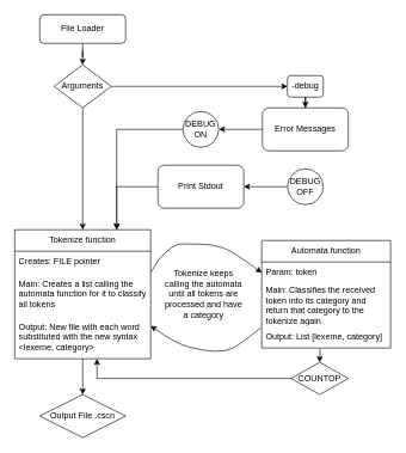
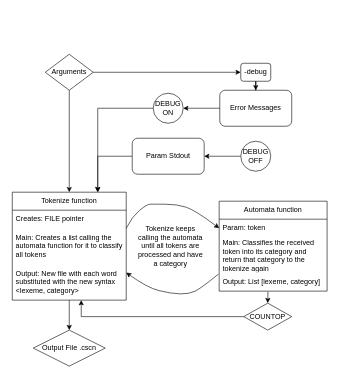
  <mxCell id="0" />
  <mxCell id="1" parent="0" />
- <mxCell id="2" value="File Loader" style="rounded=1;whiteSpace=wrap;html=1;fontSize=12;glass=0;strokeWidth=1;shadow=0;" vertex="1" parent="1"><mxGeometry x="55" y="20" width="120" height="40" as="geometry" /></mxCell>
  <mxCell id="3" value="Output File .cscn" style="rhombus;whiteSpace=wrap;html=1;" vertex="1" parent="1"><mxGeometry x="55" y="550" width="120" height="60" as="geometry" /></mxCell>
- <mxCell id="4" value="" style="edgeStyle=orthogonalEdgeStyle;rounded=0;orthogonalLoop=1;jettySize=auto;html=1;exitX=0.5;exitY=0;exitDx=0;exitDy=0;endArrow=none;endFill=0;startArrow=classic;startFill=1;" edge="1" parent="1" source="15" target="2"><mxGeometry relative="1" as="geometry" /></mxCell>
  <mxCell id="5" value="Tokenize function" style="swimlane;fontStyle=0;childLayout=stackLayout;horizontal=1;startSize=30;horizontalStack=0;resizeParent=1;resizeParentMax=0;resizeLast=0;collapsible=1;marginBottom=0;whiteSpace=wrap;html=1;" vertex="1" parent="1"><mxGeometry x="20" y="320" width="190" height="180" as="geometry" /></mxCell>
  <mxCell id="6" value="Creates: FILE pointer" style="text;strokeColor=none;fillColor=none;align=left;verticalAlign=middle;spacingLeft=4;spacingRight=4;overflow=hidden;points=[[0,0.5],[1,0.5]];portConstraint=eastwest;rotatable=0;whiteSpace=wrap;html=1;" vertex="1" parent="5"><mxGeometry y="30" width="190" height="30" as="geometry" /></mxCell>
  <mxCell id="7" value="Main: Creates a list calling the automata function for it to classify all tokens" style="text;strokeColor=none;fillColor=none;align=left;verticalAlign=middle;spacingLeft=4;spacingRight=4;overflow=hidden;points=[[0,0.5],[1,0.5]];portConstraint=eastwest;rotatable=0;whiteSpace=wrap;html=1;" vertex="1" parent="5"><mxGeometry y="60" width="190" height="60" as="geometry" /></mxCell>
  <mxCell id="8" value="Output:&amp;nbsp;New file with each word substituted with the new syntax &amp;lt;lexeme, category&amp;gt;" style="text;strokeColor=none;fillColor=none;align=left;verticalAlign=middle;spacingLeft=4;spacingRight=4;overflow=hidden;points=[[0,0.5],[1,0.5]];portConstraint=eastwest;rotatable=0;whiteSpace=wrap;html=1;" vertex="1" parent="5"><mxGeometry y="120" width="190" height="60" as="geometry" /></mxCell>
  <mxCell id="9" value="Automata function" style="swimlane;fontStyle=0;childLayout=stackLayout;horizontal=1;startSize=30;horizontalStack=0;resizeParent=1;resizeParentMax=0;resizeLast=0;collapsible=1;marginBottom=0;whiteSpace=wrap;html=1;" vertex="1" parent="1"><mxGeometry x="365" y="335" width="180" height="150" as="geometry" /></mxCell>
  <mxCell id="10" value="Param: token" style="text;strokeColor=none;fillColor=none;align=left;verticalAlign=middle;spacingLeft=4;spacingRight=4;overflow=hidden;points=[[0,0.5],[1,0.5]];portConstraint=eastwest;rotatable=0;whiteSpace=wrap;html=1;" vertex="1" parent="9"><mxGeometry y="30" width="180" height="30" as="geometry" /></mxCell>
  <mxCell id="11" value="Main: Classifies the received token into its category and return that category to the tokenize again" style="text;strokeColor=none;fillColor=none;align=left;verticalAlign=middle;spacingLeft=4;spacingRight=4;overflow=hidden;points=[[0,0.5],[1,0.5]];portConstraint=eastwest;rotatable=0;whiteSpace=wrap;html=1;" vertex="1" parent="9"><mxGeometry y="60" width="180" height="60" as="geometry" /></mxCell>
  <mxCell id="12" value="Output: List [lexeme, category]" style="text;strokeColor=none;fillColor=none;align=left;verticalAlign=middle;spacingLeft=4;spacingRight=4;overflow=hidden;points=[[0,0.5],[1,0.5]];portConstraint=eastwest;rotatable=0;whiteSpace=wrap;html=1;" vertex="1" parent="9"><mxGeometry y="120" width="180" height="30" as="geometry" /></mxCell>
  <mxCell id="13" style="edgeStyle=orthogonalEdgeStyle;rounded=0;orthogonalLoop=1;jettySize=auto;html=1;entryX=0;entryY=0.5;entryDx=0;entryDy=0;" edge="1" parent="1" source="15" target="17"><mxGeometry relative="1" as="geometry" /></mxCell>
  <mxCell id="14" style="edgeStyle=orthogonalEdgeStyle;rounded=0;orthogonalLoop=1;jettySize=auto;html=1;entryX=0.5;entryY=0;entryDx=0;entryDy=0;" edge="1" parent="1" source="15" target="5"><mxGeometry relative="1" as="geometry" /></mxCell>
  <mxCell id="15" value="Arguments" style="rhombus;whiteSpace=wrap;html=1;" vertex="1" parent="1"><mxGeometry x="75" y="90" width="80" height="60" as="geometry" /></mxCell>
  <mxCell id="16" style="edgeStyle=orthogonalEdgeStyle;rounded=0;orthogonalLoop=1;jettySize=auto;html=1;entryX=0.5;entryY=0;entryDx=0;entryDy=0;" edge="1" parent="1" source="17" target="19"><mxGeometry relative="1" as="geometry" /></mxCell>
  <mxCell id="17" value="-debug" style="rounded=1;whiteSpace=wrap;html=1;" vertex="1" parent="1"><mxGeometry x="401" y="105" width="50" height="30" as="geometry" /></mxCell>
  <mxCell id="18" style="edgeStyle=orthogonalEdgeStyle;rounded=0;orthogonalLoop=1;jettySize=auto;html=1;entryX=0.75;entryY=0;entryDx=0;entryDy=0;" edge="1" parent="1" source="21" target="5"><mxGeometry relative="1" as="geometry" /></mxCell>
  <mxCell id="19" value="Error Messages" style="rounded=1;whiteSpace=wrap;html=1;" vertex="1" parent="1"><mxGeometry x="366" y="150" width="120" height="60" as="geometry" /></mxCell>
  <mxCell id="20" value="" style="edgeStyle=orthogonalEdgeStyle;rounded=0;orthogonalLoop=1;jettySize=auto;html=1;entryX=1;entryY=0.5;entryDx=0;entryDy=0;" edge="1" parent="1" source="19" target="21"><mxGeometry relative="1" as="geometry"><mxPoint x="366" y="215" as="sourcePoint" /><mxPoint x="154" y="425" as="targetPoint" /></mxGeometry></mxCell>
  <mxCell id="21" value="DEBUG ON" style="ellipse;whiteSpace=wrap;html=1;aspect=fixed;" vertex="1" parent="1"><mxGeometry x="255" y="155" width="50" height="50" as="geometry" /></mxCell>
  <mxCell id="22" style="edgeStyle=orthogonalEdgeStyle;rounded=0;orthogonalLoop=1;jettySize=auto;html=1;entryX=0.75;entryY=0;entryDx=0;entryDy=0;" edge="1" parent="1" source="23" target="5"><mxGeometry relative="1" as="geometry" /></mxCell>
- <mxCell id="23" value="Print Stdout" style="rounded=1;whiteSpace=wrap;html=1;" vertex="1" parent="1"><mxGeometry x="220" y="230" width="120" height="60" as="geometry" /></mxCell>
+ <mxCell id="23" value="Param Stdout" style="rounded=1;whiteSpace=wrap;html=1;" vertex="1" parent="1"><mxGeometry x="220" y="230" width="120" height="60" as="geometry" /></mxCell>
  <mxCell id="24" style="edgeStyle=orthogonalEdgeStyle;rounded=0;orthogonalLoop=1;jettySize=auto;html=1;entryX=1;entryY=0.5;entryDx=0;entryDy=0;" edge="1" parent="1" source="25" target="23"><mxGeometry relative="1" as="geometry" /></mxCell>
  <mxCell id="25" value="DEBUG OFF" style="ellipse;whiteSpace=wrap;html=1;aspect=fixed;" vertex="1" parent="1"><mxGeometry x="401" y="235" width="50" height="50" as="geometry" /></mxCell>
  <mxCell id="26" value="COUNTOP" style="rhombus;whiteSpace=wrap;html=1;" vertex="1" parent="1"><mxGeometry x="406" y="505" width="80" height="45" as="geometry" /></mxCell>
  <mxCell id="27" value="" style="endArrow=classic;html=1;rounded=0;entryX=0.5;entryY=0;entryDx=0;entryDy=0;" edge="1" parent="1" source="8" target="3"><mxGeometry width="50" height="50" relative="1" as="geometry"><mxPoint x="259" y="500" as="sourcePoint" /><mxPoint x="309" y="450" as="targetPoint" /></mxGeometry></mxCell>
  <mxCell id="28" value="" style="curved=1;endArrow=classic;html=1;rounded=0;entryX=0;entryY=0.5;entryDx=0;entryDy=0;" edge="1" parent="1" target="10"><mxGeometry width="50" height="50" relative="1" as="geometry"><mxPoint x="210" y="380" as="sourcePoint" /><mxPoint x="320" y="380" as="targetPoint" /><Array as="points"><mxPoint x="220" y="360" /><mxPoint x="245" y="340" /><mxPoint x="255" y="340" /><mxPoint x="295" y="340" /><mxPoint x="325" y="350" /></Array></mxGeometry></mxCell>
  <mxCell id="29" value="" style="curved=1;endArrow=classic;html=1;rounded=0;entryX=1.001;entryY=0.415;entryDx=0;entryDy=0;entryPerimeter=0;exitX=-0.008;exitY=0.059;exitDx=0;exitDy=0;exitPerimeter=0;" edge="1" parent="1" source="12"><mxGeometry width="50" height="50" relative="1" as="geometry"><mxPoint x="340.17" y="450" as="sourcePoint" /><mxPoint x="210" y="454.05" as="targetPoint" /><Array as="points"><mxPoint x="335" y="480" /><mxPoint x="315" y="490" /><mxPoint x="284.81" y="489.15" /><mxPoint x="244.81" y="479.15" /></Array></mxGeometry></mxCell>
  <mxCell id="30" value="" style="endArrow=classic;html=1;rounded=0;entryX=0.5;entryY=0;entryDx=0;entryDy=0;exitX=0.452;exitY=1.035;exitDx=0;exitDy=0;exitPerimeter=0;" edge="1" parent="1" source="12" target="26"><mxGeometry width="50" height="50" relative="1" as="geometry"><mxPoint x="385" y="520" as="sourcePoint" /><mxPoint x="435" y="470" as="targetPoint" /></mxGeometry></mxCell>
  <mxCell id="31" value="Tokenize keeps calling the automata until all tokens are processed and have a category" style="text;html=1;strokeColor=none;fillColor=none;align=center;verticalAlign=middle;whiteSpace=wrap;rounded=0;" vertex="1" parent="1"><mxGeometry x="224" y="370" width="120" height="80" as="geometry" /></mxCell>
  <mxCell id="32" style="edgeStyle=orthogonalEdgeStyle;rounded=0;orthogonalLoop=1;jettySize=auto;html=1;exitX=0;exitY=0.5;exitDx=0;exitDy=0;entryX=0.605;entryY=1;entryDx=0;entryDy=0;entryPerimeter=0;" edge="1" parent="1" source="26" target="8"><mxGeometry relative="1" as="geometry" /></mxCell>
